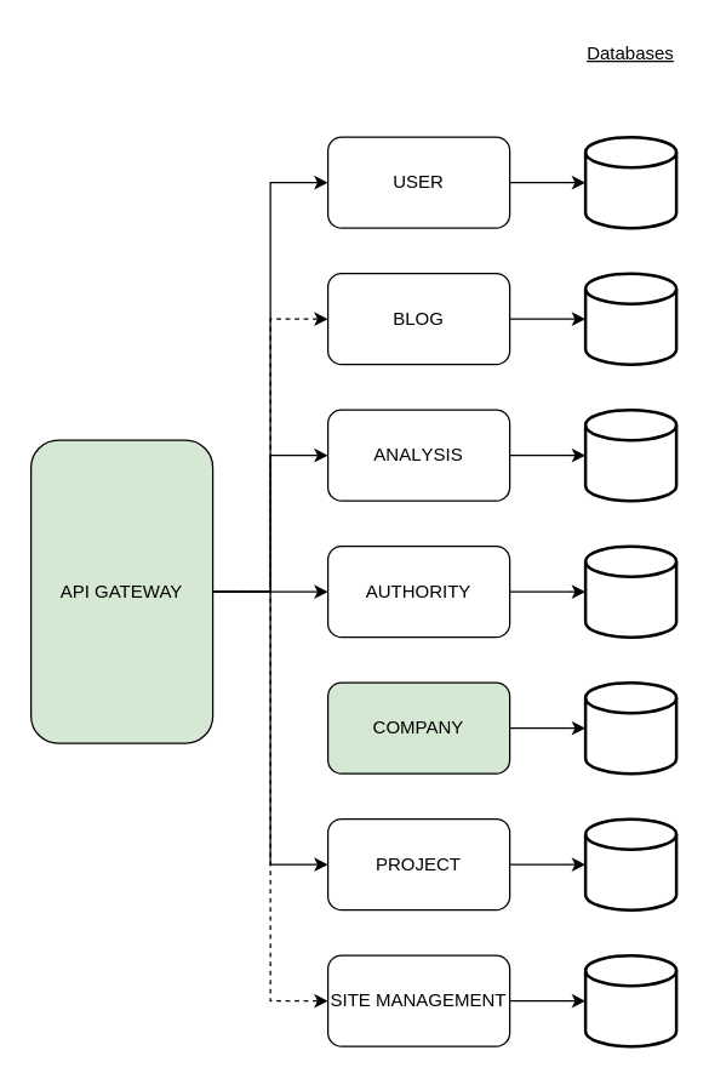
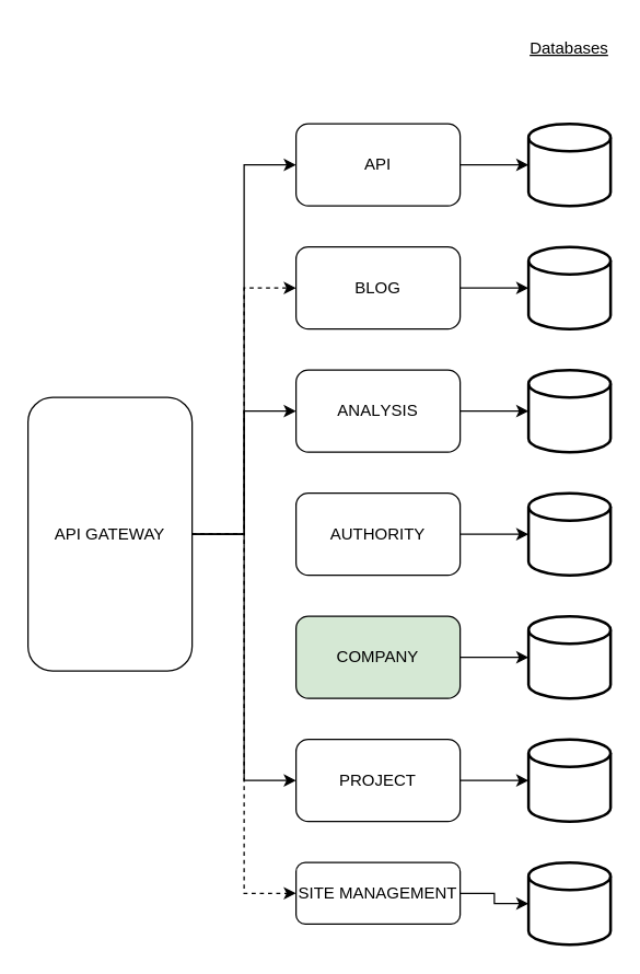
  <mxCell id="0" />
  <mxCell id="1" parent="0" />
  <mxCell id="2" style="edgeStyle=orthogonalEdgeStyle;rounded=0;orthogonalLoop=1;jettySize=auto;html=1;entryX=0;entryY=0.5;entryDx=0;entryDy=0;" edge="1" parent="1" source="8" target="10"><mxGeometry relative="1" as="geometry" /></mxCell>
  <mxCell id="3" style="edgeStyle=orthogonalEdgeStyle;rounded=0;orthogonalLoop=1;jettySize=auto;html=1;entryX=0;entryY=0.5;entryDx=0;entryDy=0;dashed=1;" edge="1" parent="1" source="8" target="12"><mxGeometry relative="1" as="geometry" /></mxCell>
  <mxCell id="4" style="edgeStyle=orthogonalEdgeStyle;rounded=0;orthogonalLoop=1;jettySize=auto;html=1;entryX=0;entryY=0.5;entryDx=0;entryDy=0;" edge="1" parent="1" source="8" target="14"><mxGeometry relative="1" as="geometry" /></mxCell>
- <mxCell id="5" style="edgeStyle=orthogonalEdgeStyle;rounded=0;orthogonalLoop=1;jettySize=auto;html=1;entryX=0;entryY=0.5;entryDx=0;entryDy=0;" edge="1" parent="1" source="8" target="16"><mxGeometry relative="1" as="geometry" /></mxCell>
  <mxCell id="6" style="edgeStyle=orthogonalEdgeStyle;rounded=0;orthogonalLoop=1;jettySize=auto;html=1;entryX=0;entryY=0.5;entryDx=0;entryDy=0;" edge="1" parent="1" source="8" target="20"><mxGeometry relative="1" as="geometry" /></mxCell>
  <mxCell id="7" style="edgeStyle=orthogonalEdgeStyle;rounded=0;orthogonalLoop=1;jettySize=auto;html=1;entryX=0;entryY=0.5;entryDx=0;entryDy=0;dashed=1;" edge="1" parent="1" source="8" target="22"><mxGeometry relative="1" as="geometry" /></mxCell>
- <mxCell id="8" value="API GATEWAY" style="rounded=1;whiteSpace=wrap;html=1;fillColor=#d5e8d4;" parent="1" vertex="1"><mxGeometry x="20" y="290" width="120" height="200" as="geometry" /></mxCell>
+ <mxCell id="8" value="API GATEWAY" style="rounded=1;whiteSpace=wrap;html=1;" parent="1" vertex="1"><mxGeometry x="20" y="290" width="120" height="200" as="geometry" /></mxCell>
  <mxCell id="9" value="" style="edgeStyle=orthogonalEdgeStyle;rounded=0;orthogonalLoop=1;jettySize=auto;html=1;" edge="1" parent="1" source="10" target="24"><mxGeometry relative="1" as="geometry" /></mxCell>
- <mxCell id="10" value="USER" style="rounded=1;whiteSpace=wrap;html=1;" parent="1" vertex="1"><mxGeometry x="216" y="90" width="120" height="60" as="geometry" /></mxCell>
+ <mxCell id="10" value="API" style="rounded=1;whiteSpace=wrap;html=1;" parent="1" vertex="1"><mxGeometry x="216" y="90" width="120" height="60" as="geometry" /></mxCell>
  <mxCell id="11" value="" style="edgeStyle=orthogonalEdgeStyle;rounded=0;orthogonalLoop=1;jettySize=auto;html=1;" edge="1" parent="1" source="12" target="23"><mxGeometry relative="1" as="geometry" /></mxCell>
  <mxCell id="12" value="BLOG" style="rounded=1;whiteSpace=wrap;html=1;" parent="1" vertex="1"><mxGeometry x="216" y="180" width="120" height="60" as="geometry" /></mxCell>
  <mxCell id="13" value="" style="edgeStyle=orthogonalEdgeStyle;rounded=0;orthogonalLoop=1;jettySize=auto;html=1;" edge="1" parent="1" source="14" target="25"><mxGeometry relative="1" as="geometry" /></mxCell>
  <mxCell id="14" value="ANAL&lt;span style=&quot;color: rgba(0, 0, 0, 0); font-family: monospace; font-size: 0px; text-align: start; text-wrap: nowrap;&quot;&gt;%3CmxGraphModel%3E%3Croot%3E%3CmxCell%20id%3D%220%22%2F%3E%3CmxCell%20id%3D%221%22%20parent%3D%220%22%2F%3E%3CmxCell%20id%3D%222%22%20value%3D%22BLOG%22%20style%3D%22rounded%3D1%3BwhiteSpace%3Dwrap%3Bhtml%3D1%3B%22%20vertex%3D%221%22%20parent%3D%221%22%3E%3CmxGeometry%20x%3D%22610%22%20y%3D%22260%22%20width%3D%22120%22%20height%3D%2260%22%20as%3D%22geometry%22%2F%3E%3C%2FmxCell%3E%3C%2Froot%3E%3C%2FmxGraphModel%3E&lt;/span&gt;YSIS&lt;span style=&quot;color: rgba(0, 0, 0, 0); font-family: monospace; font-size: 0px; text-align: start; text-wrap: nowrap;&quot;&gt;%3CmxGraphModel%3E%3Croot%3E%3CmxCell%20id%3D%220%22%2F%3E%3CmxCell%20id%3D%221%22%20parent%3D%220%22%2F%3E%3CmxCell%20id%3D%222%22%20value%3D%22BLOG%22%20style%3D%22rounded%3D1%3BwhiteSpace%3Dwrap%3Bhtml%3D1%3B%22%20vertex%3D%221%22%20parent%3D%221%22%3E%3CmxGeometry%20x%3D%22610%22%20y%3D%22260%22%20width%3D%22120%22%20height%3D%2260%22%20as%3D%22geometry%22%2F%3E%3C%2FmxCell%3E%3C%2Froot%3E%3C%2FmxGraphModel%3E&lt;/span&gt;&lt;span style=&quot;color: rgba(0, 0, 0, 0); font-family: monospace; font-size: 0px; text-align: start; text-wrap: nowrap;&quot;&gt;%3CmxGraphModel%3E%3Croot%3E%3CmxCell%20id%3D%220%22%2F%3E%3CmxCell%20id%3D%221%22%20parent%3D%220%22%2F%3E%3CmxCell%20id%3D%222%22%20value%3D%22BLOG%22%20style%3D%22rounded%3D1%3BwhiteSpace%3Dwrap%3Bhtml%3D1%3B%22%20vertex%3D%221%22%20parent%3D%221%22%3E%3CmxGeometry%20x%3D%22610%22%20y%3D%22260%22%20width%3D%22120%22%20height%3D%2260%22%20as%3D%22geometry%22%2F%3E%3C%2FmxCell%3E%3C%2Froot%3E%3C%2FmxGraphModel%3E&lt;/span&gt;" style="rounded=1;whiteSpace=wrap;html=1;" parent="1" vertex="1"><mxGeometry x="216" y="270" width="120" height="60" as="geometry" /></mxCell>
  <mxCell id="15" value="" style="edgeStyle=orthogonalEdgeStyle;rounded=0;orthogonalLoop=1;jettySize=auto;html=1;" edge="1" parent="1" source="16" target="26"><mxGeometry relative="1" as="geometry" /></mxCell>
  <mxCell id="16" value="AUTHORITY" style="rounded=1;whiteSpace=wrap;html=1;" parent="1" vertex="1"><mxGeometry x="216" y="360" width="120" height="60" as="geometry" /></mxCell>
  <mxCell id="17" value="" style="edgeStyle=orthogonalEdgeStyle;rounded=0;orthogonalLoop=1;jettySize=auto;html=1;" edge="1" parent="1" source="18" target="27"><mxGeometry relative="1" as="geometry" /></mxCell>
  <mxCell id="18" value="COMPANY" style="rounded=1;whiteSpace=wrap;html=1;fillColor=#d5e8d4;" parent="1" vertex="1"><mxGeometry x="216" y="450" width="120" height="60" as="geometry" /></mxCell>
  <mxCell id="19" value="" style="edgeStyle=orthogonalEdgeStyle;rounded=0;orthogonalLoop=1;jettySize=auto;html=1;" edge="1" parent="1" source="20" target="28"><mxGeometry relative="1" as="geometry" /></mxCell>
  <mxCell id="20" value="PROJECT" style="rounded=1;whiteSpace=wrap;html=1;" parent="1" vertex="1"><mxGeometry x="216" y="540" width="120" height="60" as="geometry" /></mxCell>
  <mxCell id="21" value="" style="edgeStyle=orthogonalEdgeStyle;rounded=0;orthogonalLoop=1;jettySize=auto;html=1;" edge="1" parent="1" source="22" target="29"><mxGeometry relative="1" as="geometry" /></mxCell>
- <mxCell id="22" value="SITE MANAGEMENT" style="rounded=1;whiteSpace=wrap;html=1;" parent="1" vertex="1"><mxGeometry x="216" y="630" width="120" height="60" as="geometry" /></mxCell>
+ <mxCell id="22" value="SITE MANAGEMENT" style="rounded=1;whiteSpace=wrap;html=1;" parent="1" vertex="1"><mxGeometry x="216" y="630" width="120" height="45" as="geometry" /></mxCell>
  <mxCell id="23" value="" style="strokeWidth=2;html=1;shape=mxgraph.flowchart.database;whiteSpace=wrap;" parent="1" vertex="1"><mxGeometry x="386" y="180" width="60" height="60" as="geometry" /></mxCell>
  <mxCell id="24" value="" style="strokeWidth=2;html=1;shape=mxgraph.flowchart.database;whiteSpace=wrap;" parent="1" vertex="1"><mxGeometry x="386" y="90" width="60" height="60" as="geometry" /></mxCell>
  <mxCell id="25" value="" style="strokeWidth=2;html=1;shape=mxgraph.flowchart.database;whiteSpace=wrap;" parent="1" vertex="1"><mxGeometry x="386" y="270" width="60" height="60" as="geometry" /></mxCell>
  <mxCell id="26" value="" style="strokeWidth=2;html=1;shape=mxgraph.flowchart.database;whiteSpace=wrap;" parent="1" vertex="1"><mxGeometry x="386" y="360" width="60" height="60" as="geometry" /></mxCell>
  <mxCell id="27" value="" style="strokeWidth=2;html=1;shape=mxgraph.flowchart.database;whiteSpace=wrap;" parent="1" vertex="1"><mxGeometry x="386" y="450" width="60" height="60" as="geometry" /></mxCell>
  <mxCell id="28" value="" style="strokeWidth=2;html=1;shape=mxgraph.flowchart.database;whiteSpace=wrap;" parent="1" vertex="1"><mxGeometry x="386" y="540" width="60" height="60" as="geometry" /></mxCell>
  <mxCell id="29" value="" style="strokeWidth=2;html=1;shape=mxgraph.flowchart.database;whiteSpace=wrap;" parent="1" vertex="1"><mxGeometry x="386" y="630" width="60" height="60" as="geometry" /></mxCell>
  <mxCell id="30" value="Databases" style="text;html=1;align=center;verticalAlign=middle;whiteSpace=wrap;rounded=0;fontStyle=4" vertex="1" parent="1"><mxGeometry x="386" y="20" width="60" height="30" as="geometry" /></mxCell>
